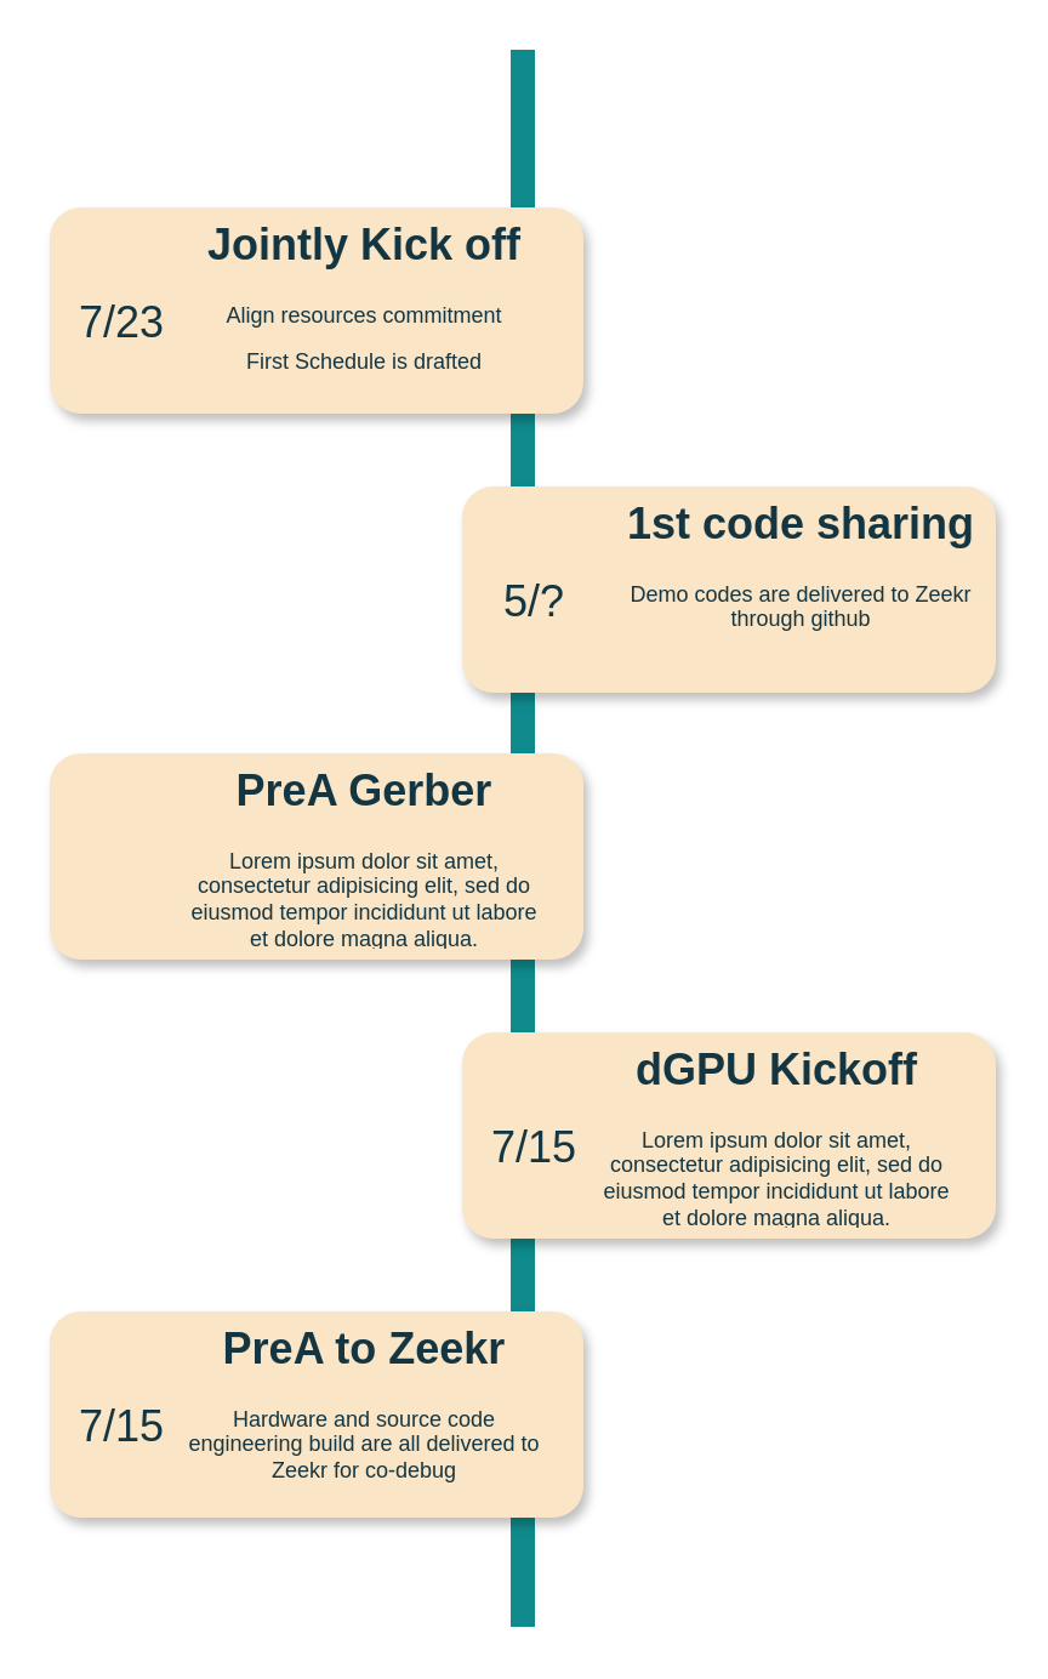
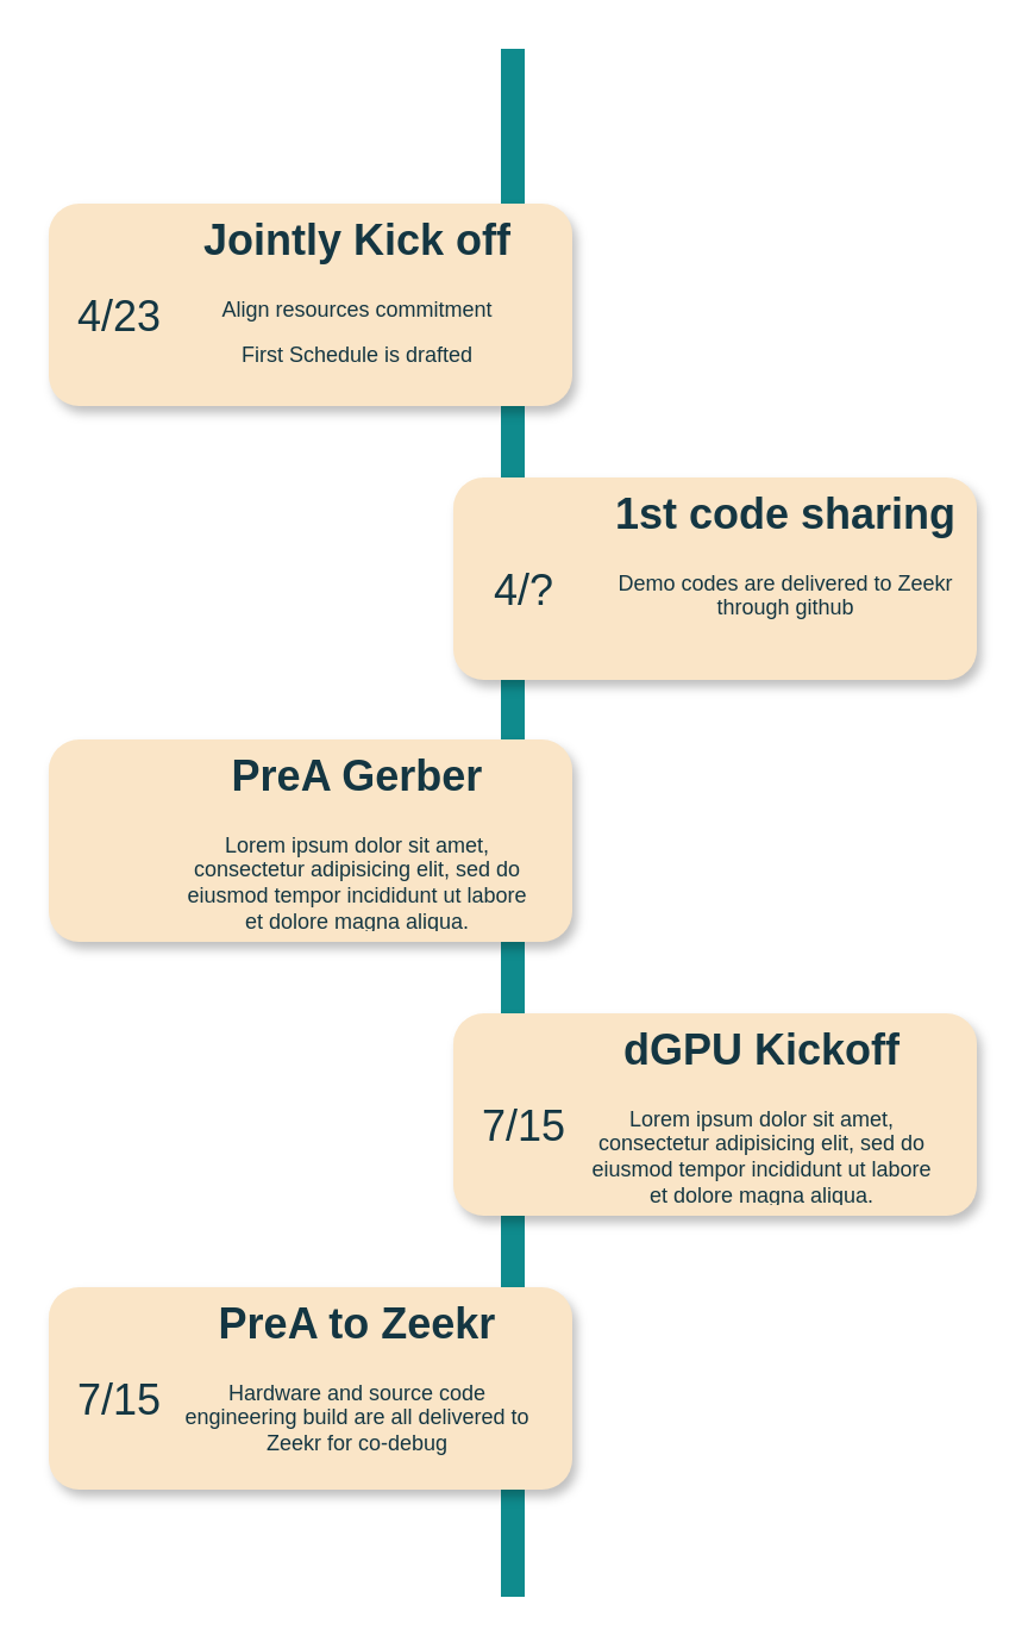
  <mxCell id="0" />
  <mxCell id="1" parent="0" />
  <mxCell id="2" value="" style="line;strokeWidth=10;direction=south;html=1;fillColor=none;fontSize=13;fontColor=#143642;align=center;strokeColor=#0F8B8D;labelBackgroundColor=none;" parent="1" vertex="1"><mxGeometry x="210" y="20" width="10" height="650" as="geometry" /></mxCell>
  <mxCell id="3" value="" style="rounded=1;whiteSpace=wrap;html=1;strokeColor=none;strokeWidth=1;fillColor=#FAE5C7;fontSize=13;fontColor=#143642;align=center;gradientDirection=east;verticalAlign=top;shadow=1;labelBackgroundColor=none;" parent="1" vertex="1"><mxGeometry x="20" y="85" width="220" height="85" as="geometry" /></mxCell>
- <mxCell id="4" value="&lt;font style=&quot;font-size: 18px;&quot;&gt;7/23&lt;/font&gt;" style="text;html=1;strokeColor=none;fillColor=none;align=center;verticalAlign=middle;whiteSpace=wrap;fontSize=30;fontColor=#143642;labelBackgroundColor=none;" parent="1" vertex="1"><mxGeometry x="30" y="118" width="40" height="20" as="geometry" /></mxCell>
+ <mxCell id="4" value="&lt;font style=&quot;font-size: 18px;&quot;&gt;4/23&lt;/font&gt;" style="text;html=1;strokeColor=none;fillColor=none;align=center;verticalAlign=middle;whiteSpace=wrap;fontSize=30;fontColor=#143642;labelBackgroundColor=none;" parent="1" vertex="1"><mxGeometry x="30" y="118" width="40" height="20" as="geometry" /></mxCell>
  <mxCell id="5" value="" style="rounded=1;whiteSpace=wrap;html=1;strokeColor=none;strokeWidth=1;fillColor=#FAE5C7;fontSize=13;fontColor=#143642;align=center;gradientDirection=east;verticalAlign=top;shadow=1;labelBackgroundColor=none;" parent="1" vertex="1"><mxGeometry x="190" y="200" width="220" height="85" as="geometry" /></mxCell>
- <mxCell id="6" value="&lt;font style=&quot;font-size: 18px;&quot;&gt;5/?&lt;/font&gt;" style="text;html=1;strokeColor=none;fillColor=none;align=center;verticalAlign=middle;whiteSpace=wrap;fontSize=30;fontColor=#143642;labelBackgroundColor=none;" parent="1" vertex="1"><mxGeometry x="200" y="233" width="40" height="20" as="geometry" /></mxCell>
+ <mxCell id="6" value="&lt;font style=&quot;font-size: 18px;&quot;&gt;4/?&lt;/font&gt;" style="text;html=1;strokeColor=none;fillColor=none;align=center;verticalAlign=middle;whiteSpace=wrap;fontSize=30;fontColor=#143642;labelBackgroundColor=none;" parent="1" vertex="1"><mxGeometry x="200" y="233" width="40" height="20" as="geometry" /></mxCell>
  <mxCell id="7" value="" style="rounded=1;whiteSpace=wrap;html=1;strokeColor=none;strokeWidth=1;fillColor=#FAE5C7;fontSize=13;fontColor=#143642;align=center;gradientDirection=east;verticalAlign=top;shadow=1;labelBackgroundColor=none;" parent="1" vertex="1"><mxGeometry x="20" y="310" width="220" height="85" as="geometry" /></mxCell>
  <mxCell id="8" value="" style="rounded=1;whiteSpace=wrap;html=1;strokeColor=none;strokeWidth=1;fillColor=#FAE5C7;fontSize=13;fontColor=#143642;align=center;gradientDirection=east;verticalAlign=top;shadow=1;labelBackgroundColor=none;" parent="1" vertex="1"><mxGeometry x="190" y="425" width="220" height="85" as="geometry" /></mxCell>
  <mxCell id="9" value="&lt;font style=&quot;font-size: 18px;&quot;&gt;7/15&lt;/font&gt;" style="text;html=1;strokeColor=none;fillColor=none;align=center;verticalAlign=middle;whiteSpace=wrap;fontSize=30;fontColor=#143642;labelBackgroundColor=none;" parent="1" vertex="1"><mxGeometry x="200" y="458" width="40" height="20" as="geometry" /></mxCell>
  <mxCell id="10" value="" style="rounded=1;whiteSpace=wrap;html=1;strokeColor=none;strokeWidth=1;fillColor=#FAE5C7;fontSize=13;fontColor=#143642;align=center;gradientDirection=east;verticalAlign=top;shadow=1;labelBackgroundColor=none;" parent="1" vertex="1"><mxGeometry x="20" y="540" width="220" height="85" as="geometry" /></mxCell>
  <mxCell id="11" value="&lt;font style=&quot;font-size: 18px;&quot;&gt;7/15&lt;/font&gt;" style="text;html=1;strokeColor=none;fillColor=none;align=center;verticalAlign=middle;whiteSpace=wrap;fontSize=30;fontColor=#143642;labelBackgroundColor=none;" parent="1" vertex="1"><mxGeometry x="30" y="573" width="40" height="20" as="geometry" /></mxCell>
  <mxCell id="12" value="&lt;h1&gt;Jointly Kick off&lt;/h1&gt;&lt;p&gt;Align resources commitment&lt;/p&gt;&lt;p&gt;First Schedule is drafted&lt;/p&gt;" style="text;html=1;spacing=5;spacingTop=-20;whiteSpace=wrap;overflow=hidden;strokeColor=none;strokeWidth=4;fillColor=none;fontSize=9;fontColor=#143642;align=center;labelBackgroundColor=none;" parent="1" vertex="1"><mxGeometry x="70" y="89" width="160" height="77" as="geometry" /></mxCell>
  <mxCell id="13" value="&lt;h1&gt;1st code sharing&lt;/h1&gt;&lt;p&gt;Demo codes are delivered to Zeekr through github&lt;/p&gt;" style="text;html=1;spacing=5;spacingTop=-20;whiteSpace=wrap;overflow=hidden;strokeColor=none;strokeWidth=4;fillColor=none;fontSize=9;fontColor=#143642;align=center;labelBackgroundColor=none;" parent="1" vertex="1"><mxGeometry x="250" y="204" width="160" height="77" as="geometry" /></mxCell>
  <mxCell id="14" value="&lt;h1&gt;PreA Gerber&lt;/h1&gt;&lt;p&gt;Lorem ipsum dolor sit amet, consectetur adipisicing elit, sed do eiusmod tempor incididunt ut labore et dolore magna aliqua.&lt;/p&gt;" style="text;html=1;spacing=5;spacingTop=-20;whiteSpace=wrap;overflow=hidden;strokeColor=none;strokeWidth=4;fillColor=none;fontSize=9;fontColor=#143642;align=center;labelBackgroundColor=none;" parent="1" vertex="1"><mxGeometry x="70" y="314" width="160" height="77" as="geometry" /></mxCell>
  <mxCell id="15" value="&lt;h1&gt;dGPU Kickoff&lt;/h1&gt;&lt;p&gt;Lorem ipsum dolor sit amet, consectetur adipisicing elit, sed do eiusmod tempor incididunt ut labore et dolore magna aliqua.&lt;/p&gt;" style="text;html=1;spacing=5;spacingTop=-20;whiteSpace=wrap;overflow=hidden;strokeColor=none;strokeWidth=4;fillColor=none;fontSize=9;fontColor=#143642;align=center;labelBackgroundColor=none;" parent="1" vertex="1"><mxGeometry x="240" y="429" width="160" height="77" as="geometry" /></mxCell>
  <mxCell id="16" value="&lt;h1&gt;PreA to Zeekr&lt;/h1&gt;&lt;p&gt;Hardware and source code engineering build are all delivered to Zeekr for co-debug&lt;/p&gt;" style="text;html=1;spacing=5;spacingTop=-20;whiteSpace=wrap;overflow=hidden;strokeColor=none;strokeWidth=4;fillColor=none;fontSize=9;fontColor=#143642;align=center;labelBackgroundColor=none;" parent="1" vertex="1"><mxGeometry x="70" y="544" width="160" height="77" as="geometry" /></mxCell>
